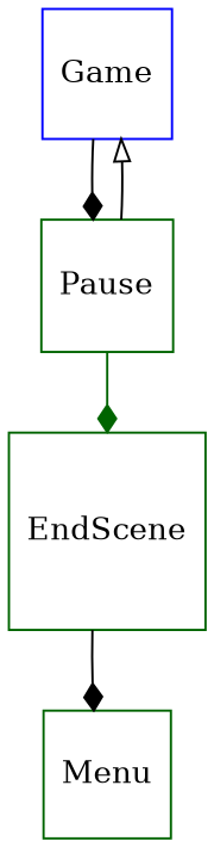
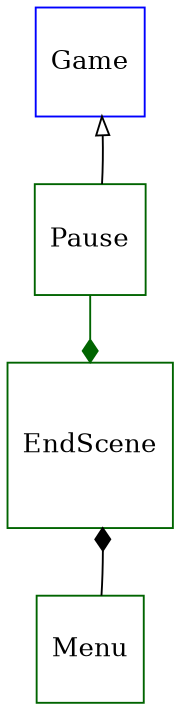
  digraph {
    fontname="Helvetica,Arial,sans-serif"
    rankdir=TB
    node [color=darkgreen shape=square]
    edge [arrowhead=diamond color=black fontname="Helvetica,Arial,sans-serif"]
    Game [color=blue]
    Pause
    EndScene
    Menu
-   Game -> Pause
    Pause -> Game [arrowhead=onormal]
    Pause -> EndScene [color=darkgreen]
-   EndScene -> Menu
+   Menu -> EndScene
  }
